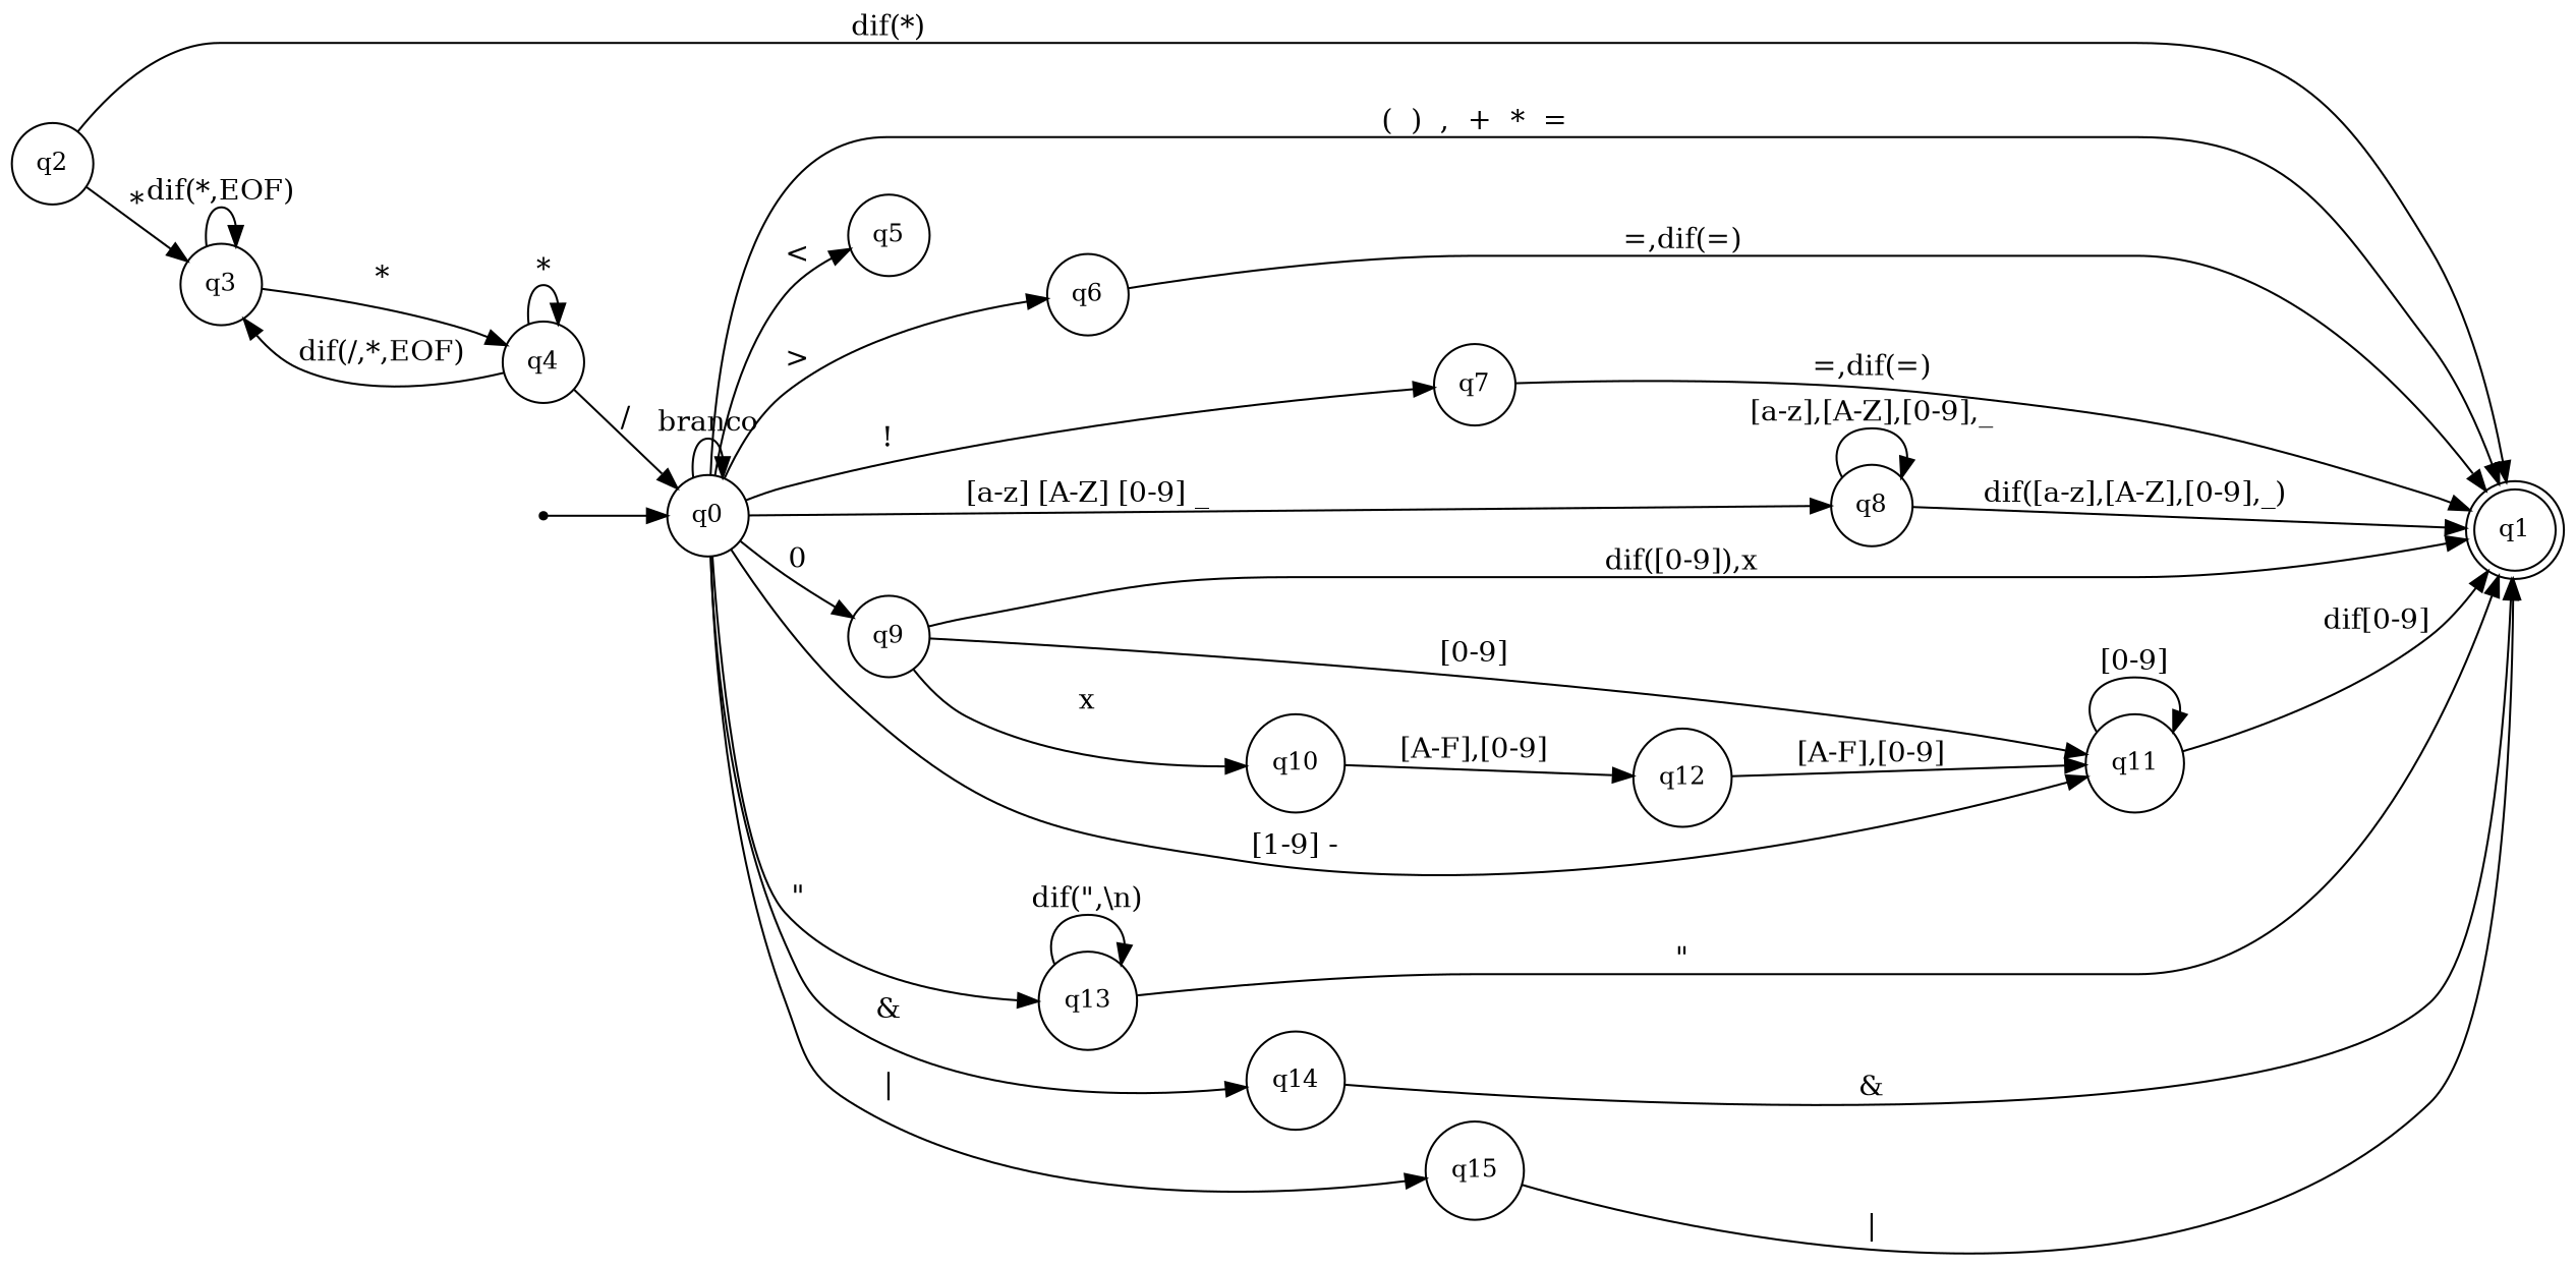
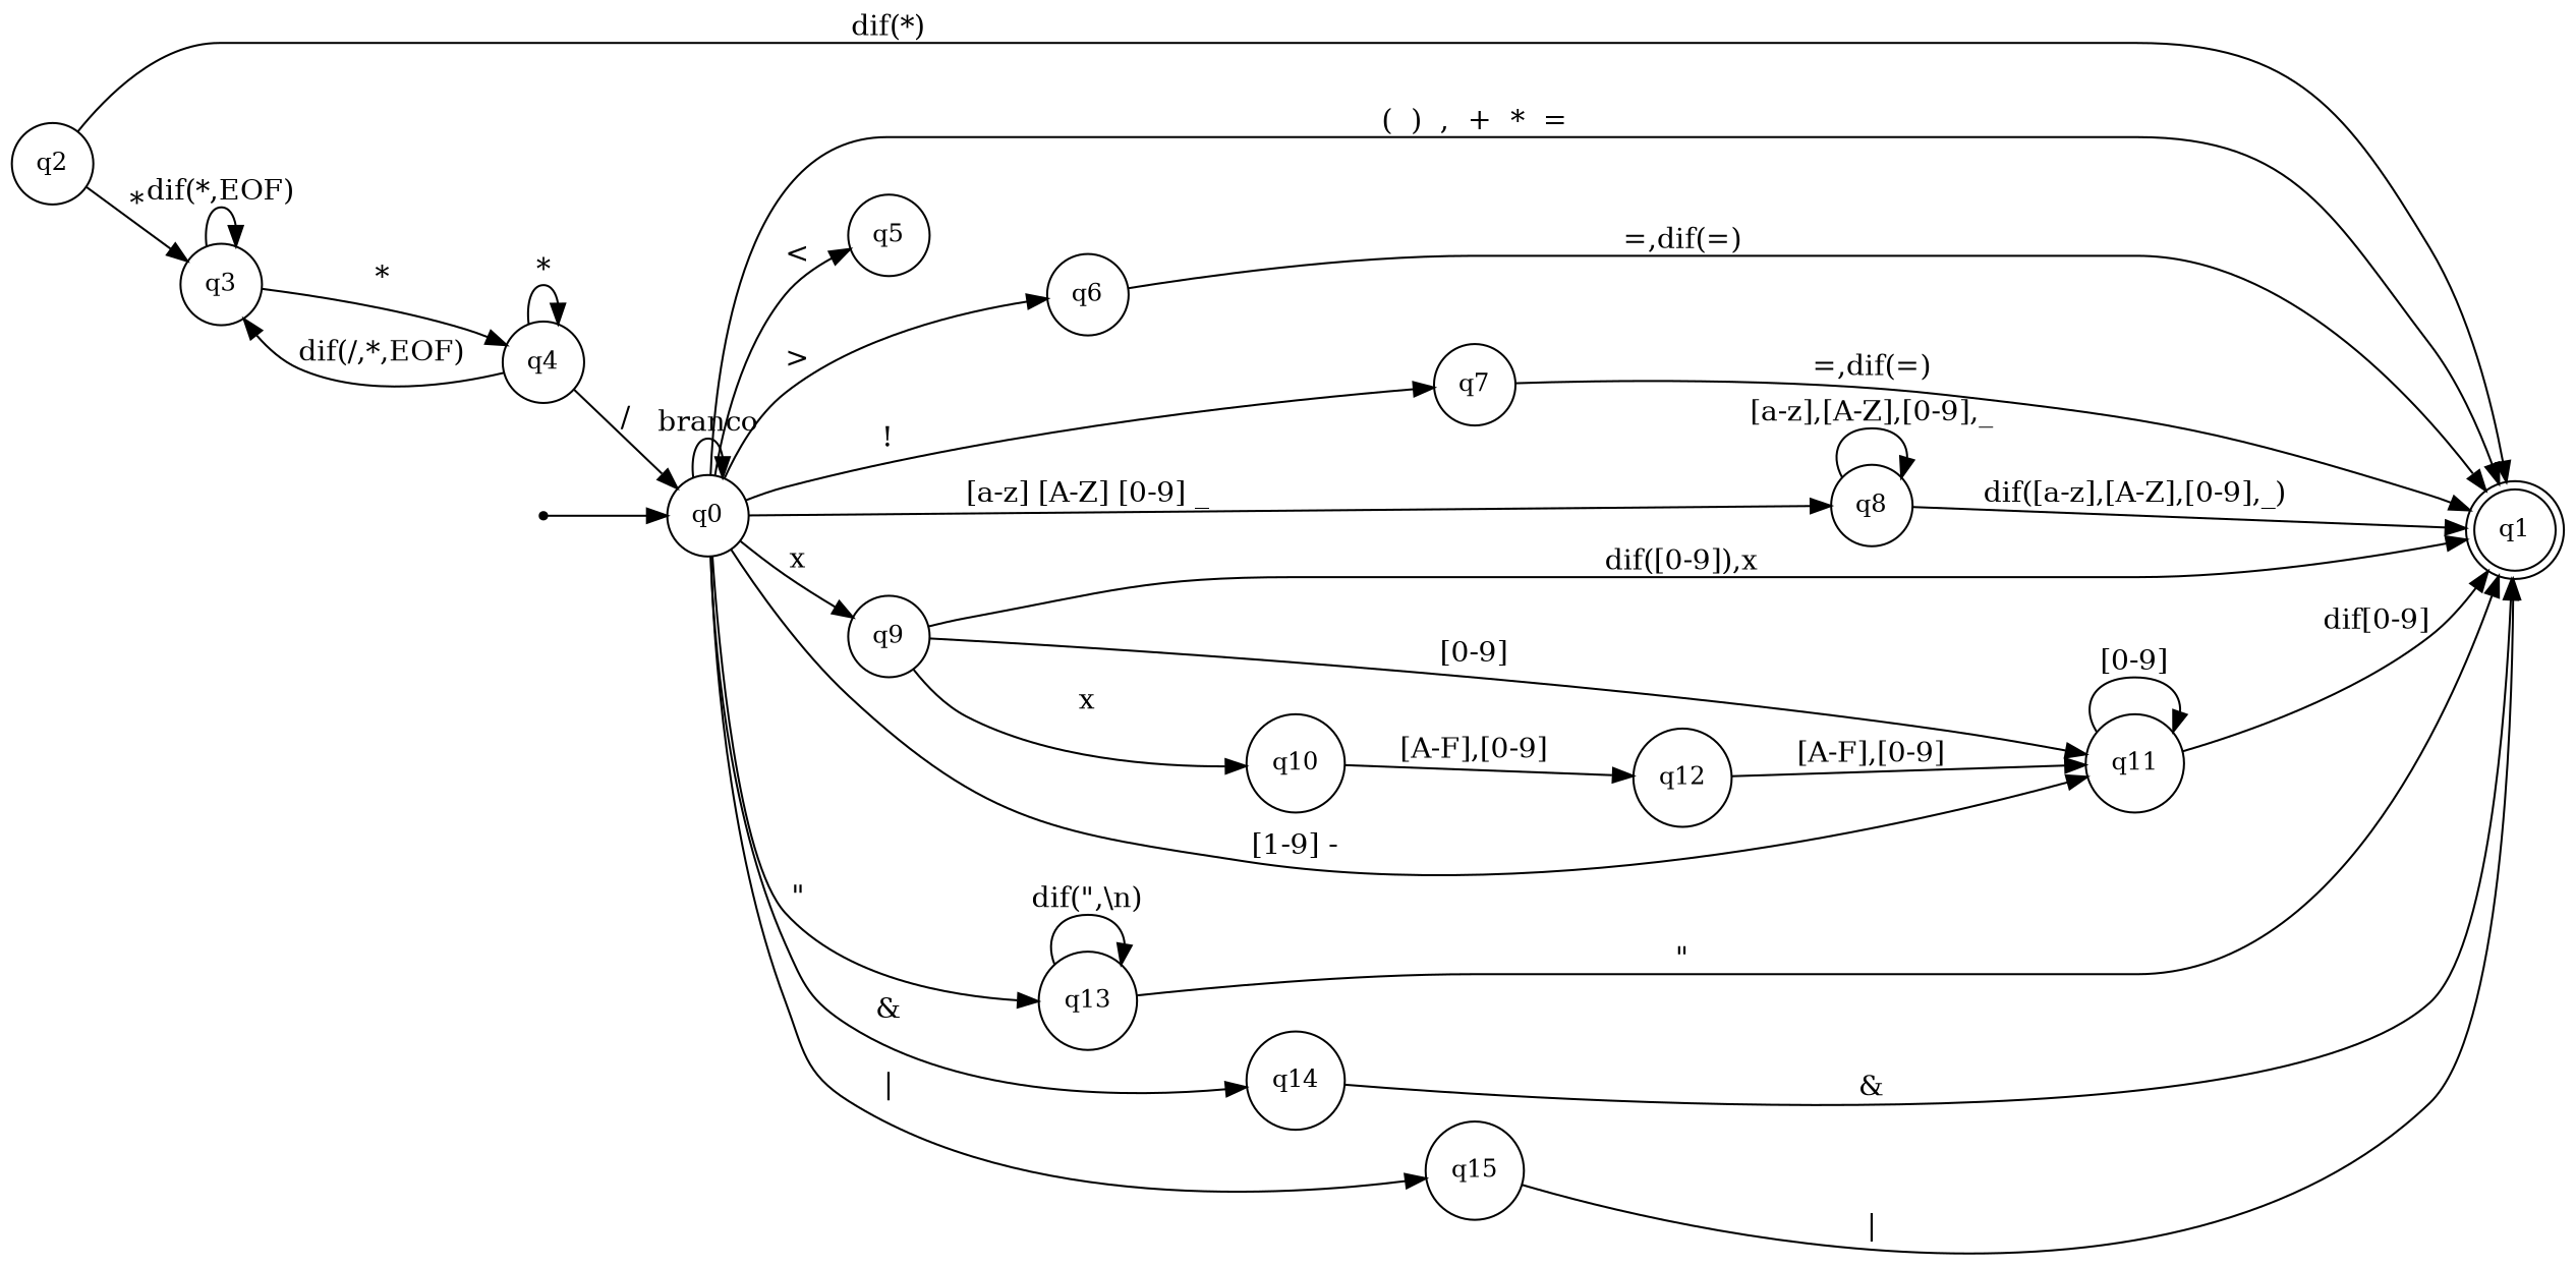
  digraph {
    rankdir=LR
    node [fontsize=12 shape=circle]
    n1 [label=q0]
    n2 [label=q1 shape=doublecircle]
    n3 [label=q5]
    n4 [label=q6]
    n5 [label=q7]
    n6 [label=q8]
    n7 [label=q9]
    n8 [label=q11]
    n9 [label=q13]
    n10 [label=q14]
    n11 [label=q15]
    n12 [label=q2]
    n13 [label=q3]
    n14 [label=q10]
    n15 [label=q4]
    n16 [label=q12]
    n17 [label=q15 shape=point]
    n1 -> n1 [label=branco]
    n1 -> n2 [label="(  )  ,  +  *  ="]
    n1 -> n3 [label="<"]
    n1 -> n4 [label=">"]
    n1 -> n5 [label="!"]
    n1 -> n6 [label="[a-z] [A-Z] [0-9] _"]
-   n1 -> n7 [label=0]
+   n1 -> n7 [label=x]
    n1 -> n8 [label="[1-9] -"]
    n1 -> n9 [label="\""]
    n1 -> n10 [label="&"]
    n1 -> n11 [label="|"]
    n4 -> n2 [label="=,dif(=)"]
    n5 -> n2 [label="=,dif(=)"]
    n6 -> n2 [label="dif([a-z],[A-Z],[0-9],_)"]
    n6 -> n6 [label="[a-z],[A-Z],[0-9],_"]
    n7 -> n2 [label="dif([0-9]),x"]
    n7 -> n8 [label="[0-9]"]
    n7 -> n14 [label=x]
    n8 -> n2 [label="dif[0-9]"]
    n8 -> n8 [label="[0-9]"]
    n9 -> n2 [label="\""]
    n9 -> n9 [label="dif(\",\\n)"]
    n10 -> n2 [label="&"]
    n11 -> n2 [label="|"]
    n12 -> n2 [label="dif(*)"]
    n12 -> n13 [label="*"]
    n13 -> n13 [label="dif(*,EOF)"]
    n13 -> n15 [label="*"]
    n14 -> n16 [label="[A-F],[0-9]"]
    n15 -> n1 [label="/"]
    n15 -> n13 [label="dif(/,*,EOF)"]
    n15 -> n15 [label="*"]
    n16 -> n8 [label="[A-F],[0-9]"]
    n17 -> n1
  }
